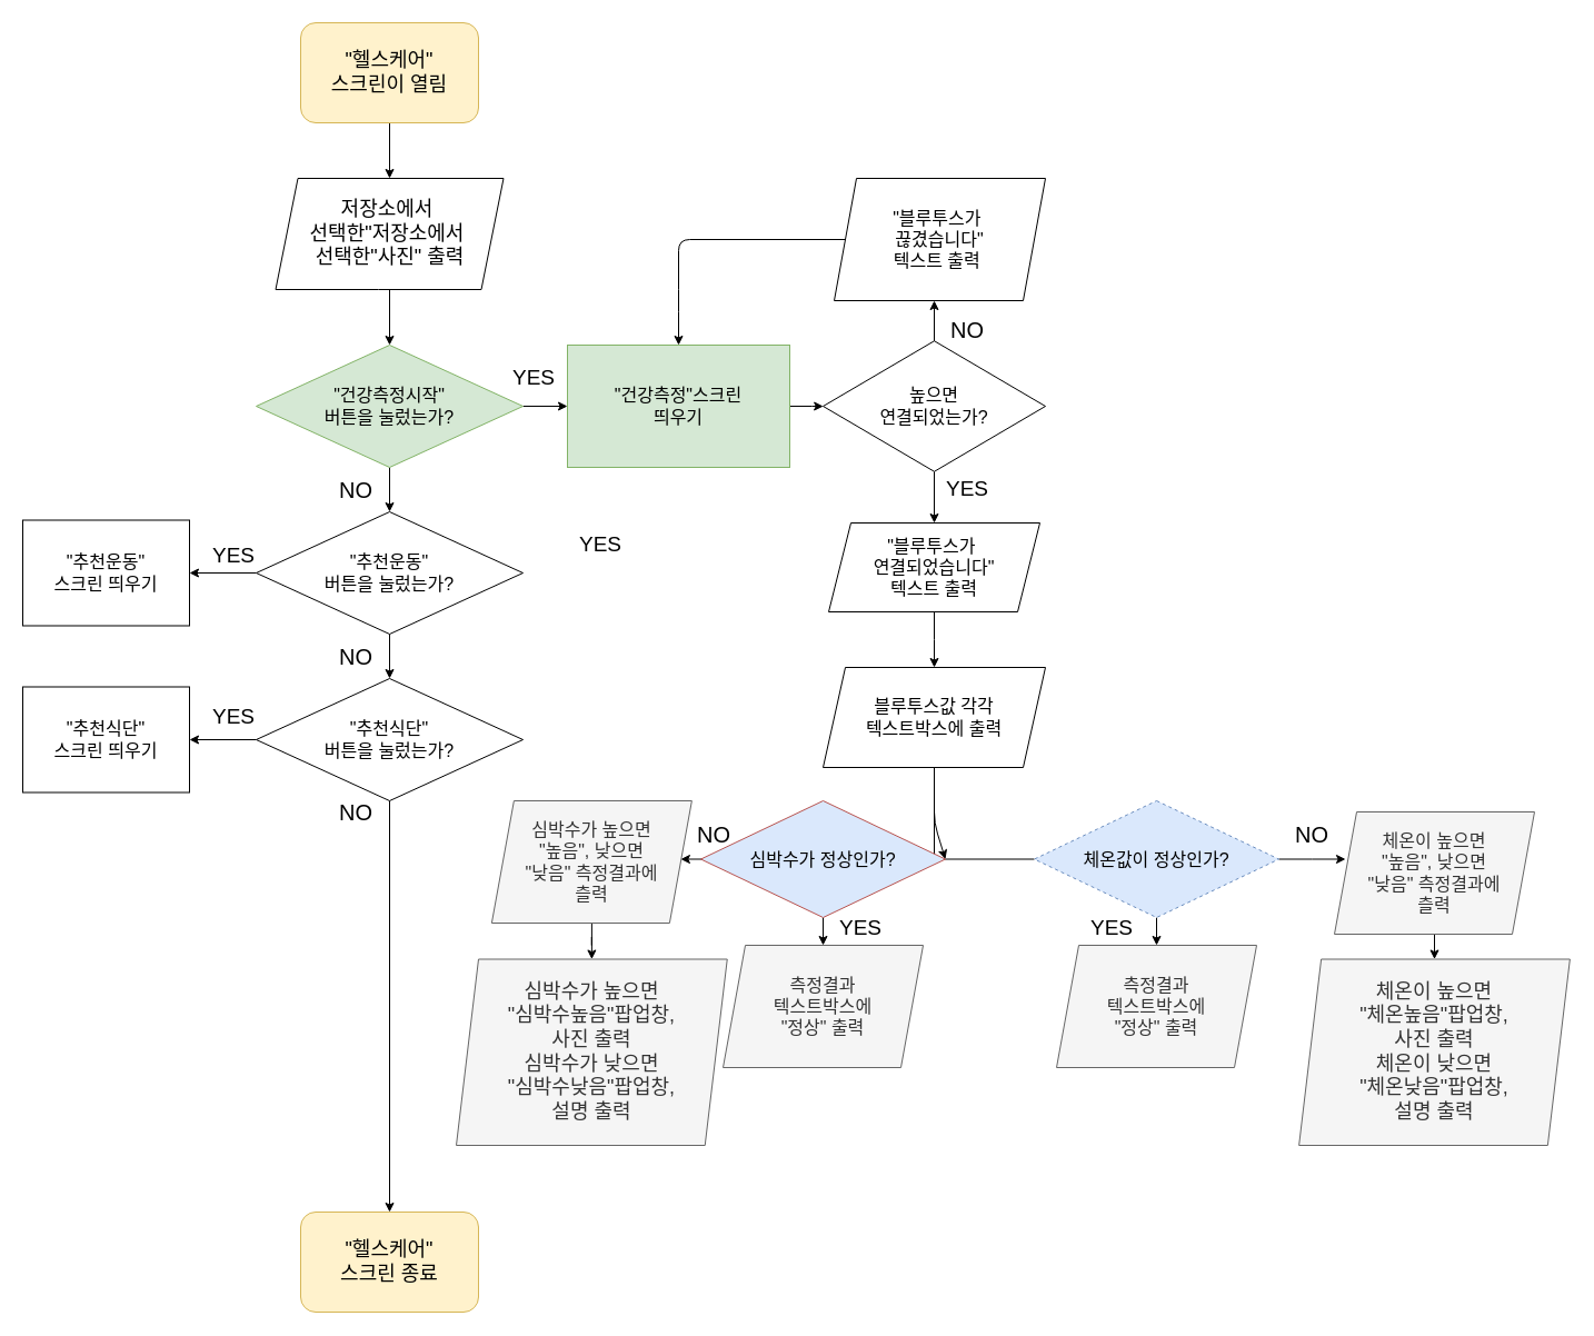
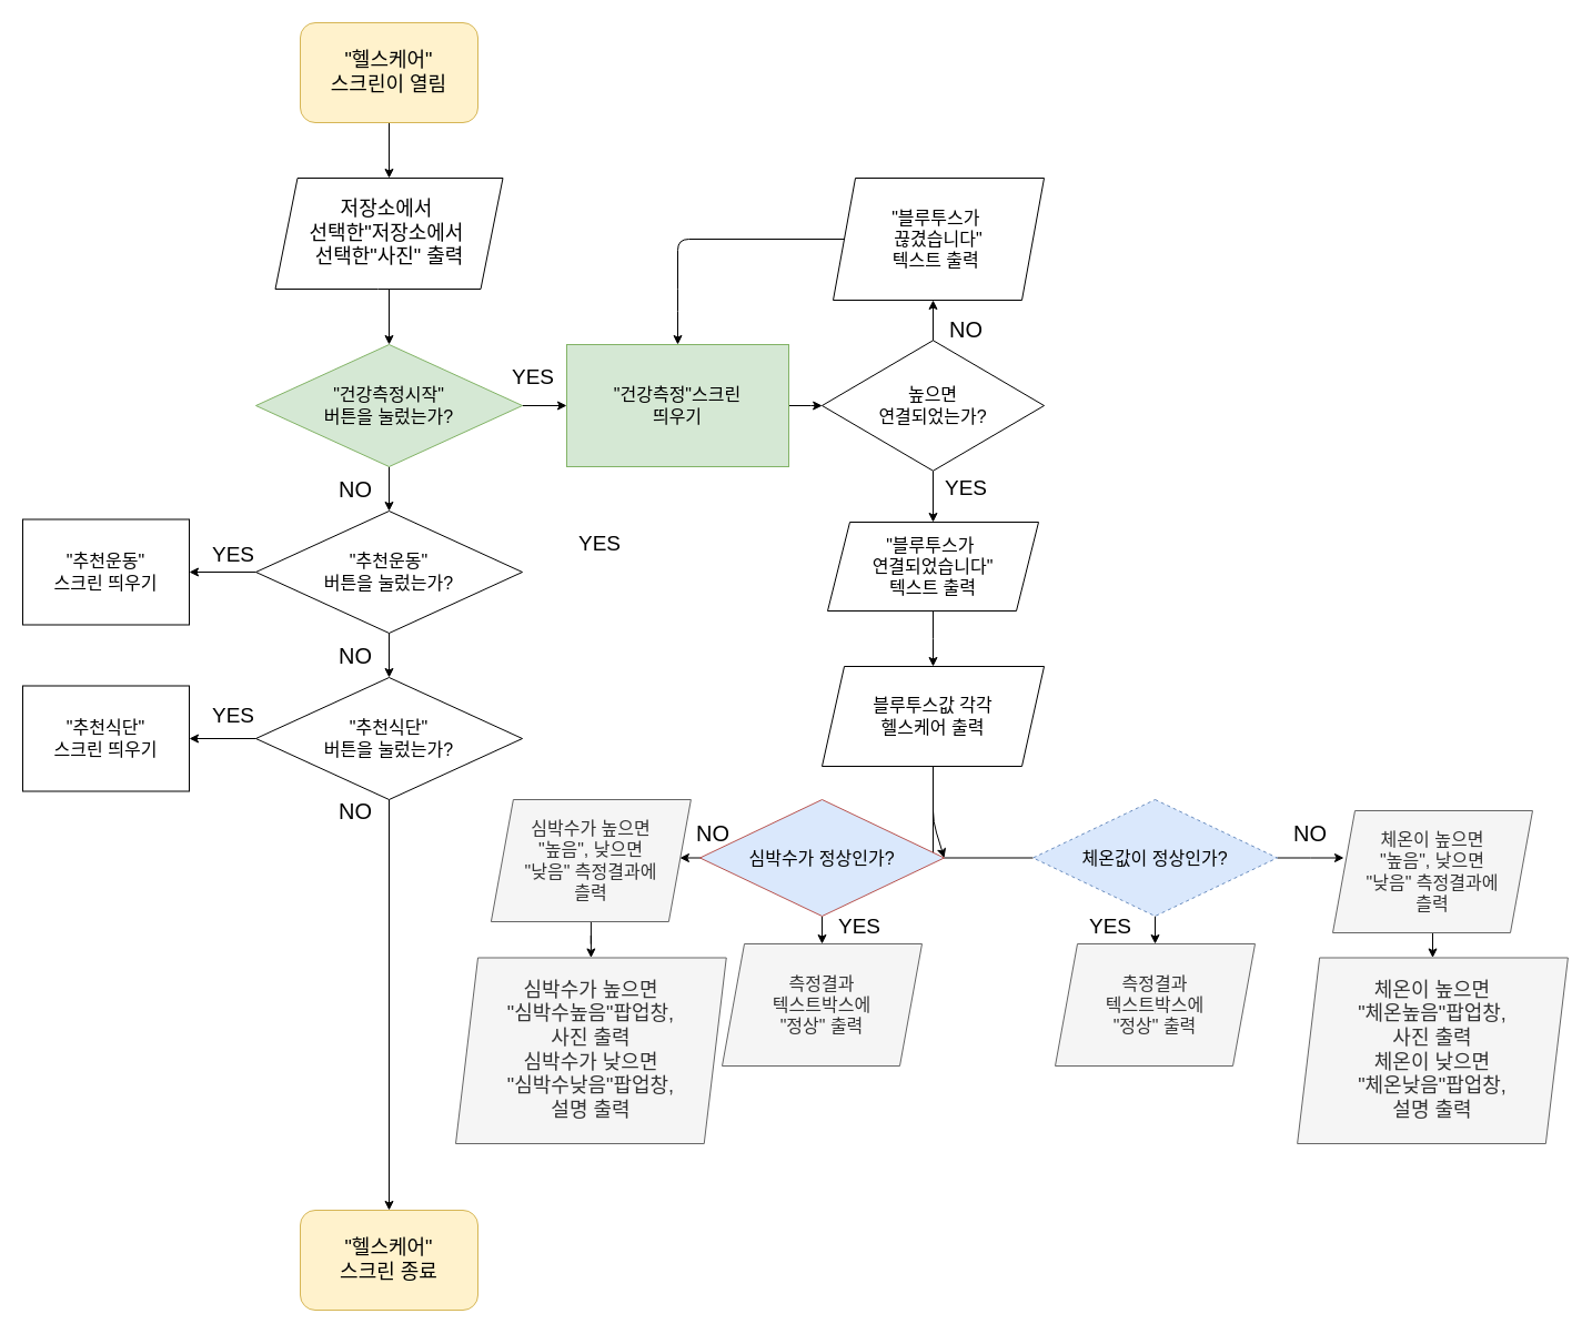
  <mxCell id="0" />
  <mxCell id="1" parent="0" />
  <mxCell id="2" value="" style="edgeStyle=orthogonalEdgeStyle;rounded=0;orthogonalLoop=1;jettySize=auto;html=1;fontSize=16;" parent="1" source="3" target="6" edge="1"><mxGeometry relative="1" as="geometry" /></mxCell>
  <mxCell id="3" value="&quot;헬스케어&quot;&lt;br&gt;스크린이 열림" style="rounded=1;whiteSpace=wrap;html=1;fontSize=18;fillColor=#fff2cc;strokeColor=#d6b656;" parent="1" vertex="1"><mxGeometry x="270" y="20" width="160" height="90" as="geometry" /></mxCell>
  <mxCell id="4" value="" style="edgeStyle=orthogonalEdgeStyle;rounded=0;orthogonalLoop=1;jettySize=auto;html=1;fontSize=16;" parent="1" edge="1"><mxGeometry relative="1" as="geometry"><mxPoint x="360" y="160" as="sourcePoint" /><mxPoint x="360" y="210" as="targetPoint" /></mxGeometry></mxCell>
  <mxCell id="5" value="" style="edgeStyle=orthogonalEdgeStyle;rounded=0;orthogonalLoop=1;jettySize=auto;html=1;fontSize=16;" parent="1" source="6" target="9" edge="1"><mxGeometry relative="1" as="geometry" /></mxCell>
  <mxCell id="6" value="저장소에서&amp;nbsp;&lt;br&gt;선택한&quot;저장소에서&amp;nbsp;&lt;br&gt;선택한&quot;사진&quot; 출력" style="shape=parallelogram;perimeter=parallelogramPerimeter;whiteSpace=wrap;html=1;fixedSize=1;rounded=1;fontSize=18;arcSize=0;" parent="1" vertex="1"><mxGeometry x="247.5" y="160" width="205" height="100" as="geometry" /></mxCell>
  <mxCell id="7" value="" style="edgeStyle=orthogonalEdgeStyle;rounded=0;orthogonalLoop=1;jettySize=auto;html=1;fontSize=16;" parent="1" source="9" target="11" edge="1"><mxGeometry relative="1" as="geometry" /></mxCell>
  <mxCell id="8" value="" style="edgeStyle=orthogonalEdgeStyle;rounded=0;orthogonalLoop=1;jettySize=auto;html=1;fontSize=16;" parent="1" source="9" target="14" edge="1"><mxGeometry relative="1" as="geometry" /></mxCell>
  <mxCell id="9" value="&quot;건강측정시작&quot;&lt;br&gt;버튼을 눌렀는가?" style="rhombus;whiteSpace=wrap;html=1;fontSize=16;fillColor=#d5e8d4;strokeColor=#82b366;" parent="1" vertex="1"><mxGeometry x="230" y="310" width="240" height="110" as="geometry" /></mxCell>
  <mxCell id="10" value="" style="edgeStyle=orthogonalEdgeStyle;rounded=0;orthogonalLoop=1;jettySize=auto;html=1;fontSize=16;" parent="1" source="11" target="20" edge="1"><mxGeometry relative="1" as="geometry" /></mxCell>
  <mxCell id="11" value="&quot;건강측정&quot;스크린&lt;br&gt;띄우기" style="whiteSpace=wrap;html=1;fontSize=16;fillColor=#d5e8d4;strokeColor=#82b366;" parent="1" vertex="1"><mxGeometry x="510" y="310" width="200" height="110" as="geometry" /></mxCell>
  <mxCell id="12" value="" style="edgeStyle=orthogonalEdgeStyle;rounded=0;orthogonalLoop=1;jettySize=auto;html=1;fontSize=16;" parent="1" source="14" target="17" edge="1"><mxGeometry relative="1" as="geometry" /></mxCell>
  <mxCell id="13" value="" style="edgeStyle=orthogonalEdgeStyle;rounded=0;orthogonalLoop=1;jettySize=auto;html=1;fontSize=16;" parent="1" source="14" target="42" edge="1"><mxGeometry relative="1" as="geometry" /></mxCell>
  <mxCell id="14" value="&quot;추천운동&quot;&lt;br&gt;버튼을 눌렀는가?" style="rhombus;whiteSpace=wrap;html=1;fontSize=16;" parent="1" vertex="1"><mxGeometry x="230" y="460" width="240" height="110" as="geometry" /></mxCell>
  <mxCell id="15" value="" style="edgeStyle=orthogonalEdgeStyle;rounded=0;orthogonalLoop=1;jettySize=auto;html=1;fontSize=16;" parent="1" source="17" target="43" edge="1"><mxGeometry relative="1" as="geometry" /></mxCell>
  <mxCell id="16" value="" style="edgeStyle=orthogonalEdgeStyle;rounded=0;orthogonalLoop=1;jettySize=auto;html=1;fontSize=16;" parent="1" source="17" target="44" edge="1"><mxGeometry relative="1" as="geometry" /></mxCell>
  <mxCell id="17" value="&quot;추천식단&quot;&lt;br&gt;버튼을 눌렀는가?" style="rhombus;whiteSpace=wrap;html=1;fontSize=16;" parent="1" vertex="1"><mxGeometry x="230" y="610" width="240" height="110" as="geometry" /></mxCell>
  <mxCell id="18" value="" style="edgeStyle=orthogonalEdgeStyle;rounded=0;orthogonalLoop=1;jettySize=auto;html=1;fontSize=16;" parent="1" edge="1"><mxGeometry relative="1" as="geometry"><mxPoint x="840" y="316.25" as="sourcePoint" /><mxPoint x="840" y="270" as="targetPoint" /></mxGeometry></mxCell>
  <mxCell id="19" value="" style="edgeStyle=orthogonalEdgeStyle;rounded=0;orthogonalLoop=1;jettySize=auto;html=1;fontSize=16;" parent="1" source="20" target="24" edge="1"><mxGeometry relative="1" as="geometry" /></mxCell>
  <mxCell id="20" value="높으면 &lt;br&gt;연결되었는가?" style="rhombus;whiteSpace=wrap;html=1;fontSize=16;" parent="1" vertex="1"><mxGeometry x="740" y="306.25" width="200" height="117.5" as="geometry" /></mxCell>
  <mxCell id="21" value="&lt;span&gt;&quot;블루투스가&amp;nbsp;&lt;/span&gt;&lt;br&gt;&lt;span&gt;끊겼습니다&quot;&lt;/span&gt;&lt;br&gt;&lt;span&gt;텍스트 출력&amp;nbsp;&lt;/span&gt;" style="shape=parallelogram;perimeter=parallelogramPerimeter;whiteSpace=wrap;html=1;fixedSize=1;fontSize=16;" parent="1" vertex="1"><mxGeometry x="750" y="160" width="190" height="110" as="geometry" /></mxCell>
  <mxCell id="22" value="" style="endArrow=classic;html=1;fontSize=16;exitX=0;exitY=0.5;exitDx=0;exitDy=0;" parent="1" source="21" edge="1"><mxGeometry width="50" height="50" relative="1" as="geometry"><mxPoint x="860" y="460" as="sourcePoint" /><mxPoint x="610" y="310" as="targetPoint" /><Array as="points"><mxPoint x="610" y="215" /><mxPoint x="610" y="270" /></Array></mxGeometry></mxCell>
  <mxCell id="23" value="" style="edgeStyle=orthogonalEdgeStyle;rounded=0;orthogonalLoop=1;jettySize=auto;html=1;fontSize=16;" parent="1" source="24" edge="1"><mxGeometry relative="1" as="geometry"><mxPoint x="840" y="600" as="targetPoint" /></mxGeometry></mxCell>
  <mxCell id="24" value="&lt;span&gt;&quot;블루투스가&amp;nbsp;&lt;/span&gt;&lt;br&gt;&lt;span&gt;연결되었습니다&quot;&lt;/span&gt;&lt;br&gt;&lt;span&gt;텍스트 출력&lt;/span&gt;" style="shape=parallelogram;perimeter=parallelogramPerimeter;whiteSpace=wrap;html=1;fixedSize=1;fontSize=16;" parent="1" vertex="1"><mxGeometry x="745" y="470" width="190" height="80" as="geometry" /></mxCell>
  <mxCell id="25" style="edgeStyle=orthogonalEdgeStyle;rounded=0;orthogonalLoop=1;jettySize=auto;html=1;entryX=0;entryY=0.5;entryDx=0;entryDy=0;fontSize=16;endArrow=none;" parent="1" source="26" target="29" edge="1"><mxGeometry relative="1" as="geometry" /></mxCell>
- <mxCell id="26" value="블루투스값 각각&lt;br&gt;텍스트박스에 출력" style="shape=parallelogram;perimeter=parallelogramPerimeter;whiteSpace=wrap;html=1;fixedSize=1;fontSize=16;" parent="1" vertex="1"><mxGeometry x="740" y="600" width="200" height="90" as="geometry" /></mxCell>
+ <mxCell id="26" value="블루투스값 각각&lt;br&gt;헬스케어 출력" style="shape=parallelogram;perimeter=parallelogramPerimeter;whiteSpace=wrap;html=1;fixedSize=1;fontSize=16;" parent="1" vertex="1"><mxGeometry x="740" y="600" width="200" height="90" as="geometry" /></mxCell>
  <mxCell id="27" value="" style="edgeStyle=orthogonalEdgeStyle;rounded=0;orthogonalLoop=1;jettySize=auto;html=1;fontSize=16;" parent="1" source="29" edge="1"><mxGeometry relative="1" as="geometry"><mxPoint x="1210" y="772.5" as="targetPoint" /></mxGeometry></mxCell>
  <mxCell id="28" value="" style="edgeStyle=orthogonalEdgeStyle;rounded=0;orthogonalLoop=1;jettySize=auto;html=1;fontSize=16;" parent="1" source="29" target="39" edge="1"><mxGeometry relative="1" as="geometry" /></mxCell>
  <mxCell id="29" value="체온값이 정상인가?" style="rhombus;whiteSpace=wrap;html=1;fontSize=16;fillColor=#dae8fc;strokeColor=#6c8ebf;dashed=1;" parent="1" vertex="1"><mxGeometry x="930" y="720" width="220" height="105" as="geometry" /></mxCell>
  <mxCell id="30" value="" style="edgeStyle=orthogonalEdgeStyle;rounded=0;orthogonalLoop=1;jettySize=auto;html=1;fontSize=16;" parent="1" edge="1"><mxGeometry relative="1" as="geometry"><mxPoint x="661.88" y="772.5" as="sourcePoint" /><mxPoint x="611.88" y="772.5" as="targetPoint" /></mxGeometry></mxCell>
  <mxCell id="31" value="" style="edgeStyle=orthogonalEdgeStyle;rounded=0;orthogonalLoop=1;jettySize=auto;html=1;fontSize=16;" parent="1" source="32" target="34" edge="1"><mxGeometry relative="1" as="geometry" /></mxCell>
  <mxCell id="32" value="&lt;span&gt;심박수가 정상인가?&lt;/span&gt;" style="rhombus;whiteSpace=wrap;html=1;fontSize=16;fillColor=#dae8fc;strokeColor=#b85450;" parent="1" vertex="1"><mxGeometry x="630" y="720" width="220" height="105" as="geometry" /></mxCell>
  <mxCell id="33" value="" style="endArrow=classic;html=1;fontSize=16;entryX=1;entryY=0.5;entryDx=0;entryDy=0;" parent="1" target="32" edge="1"><mxGeometry width="50" height="50" relative="1" as="geometry"><mxPoint x="840" y="690" as="sourcePoint" /><mxPoint x="910" y="540" as="targetPoint" /><Array as="points"><mxPoint x="840" y="740" /></Array></mxGeometry></mxCell>
  <mxCell id="34" value="측정결과&lt;br&gt;텍스트박스에&lt;br&gt;&quot;정상&quot; 출력" style="shape=parallelogram;perimeter=parallelogramPerimeter;whiteSpace=wrap;html=1;fixedSize=1;fontSize=16;fillColor=#f5f5f5;strokeColor=#666666;fontColor=#333333;" parent="1" vertex="1"><mxGeometry x="650" y="850" width="180" height="110" as="geometry" /></mxCell>
  <mxCell id="35" value="" style="edgeStyle=orthogonalEdgeStyle;rounded=0;orthogonalLoop=1;jettySize=auto;html=1;fontSize=16;" parent="1" source="36" target="40" edge="1"><mxGeometry relative="1" as="geometry" /></mxCell>
  <mxCell id="36" value="심박수가 높으면&lt;br&gt;&quot;높음&quot;, 낮으면&lt;br&gt;&quot;낮음&quot; 측정결과에&lt;br&gt;츨력" style="shape=parallelogram;perimeter=parallelogramPerimeter;whiteSpace=wrap;html=1;fixedSize=1;fontSize=16;fillColor=#f5f5f5;strokeColor=#666666;fontColor=#333333;" parent="1" vertex="1"><mxGeometry x="441.88" y="720" width="180" height="110" as="geometry" /></mxCell>
  <mxCell id="37" value="" style="edgeStyle=orthogonalEdgeStyle;rounded=0;orthogonalLoop=1;jettySize=auto;html=1;fontSize=16;" parent="1" source="38" target="41" edge="1"><mxGeometry relative="1" as="geometry" /></mxCell>
  <mxCell id="38" value="체온이 높으면&lt;br&gt;&quot;높음&quot;, 낮으면&lt;br&gt;&quot;낮음&quot; 측정결과에&lt;br&gt;츨력" style="shape=parallelogram;perimeter=parallelogramPerimeter;whiteSpace=wrap;html=1;fixedSize=1;fontSize=16;fillColor=#f5f5f5;strokeColor=#666666;fontColor=#333333;" parent="1" vertex="1"><mxGeometry x="1200" y="730" width="180" height="110" as="geometry" /></mxCell>
  <mxCell id="39" value="측정결과&lt;br&gt;텍스트박스에&lt;br&gt;&quot;정상&quot; 출력" style="shape=parallelogram;perimeter=parallelogramPerimeter;whiteSpace=wrap;html=1;fixedSize=1;fontSize=16;fillColor=#f5f5f5;strokeColor=#666666;fontColor=#333333;" parent="1" vertex="1"><mxGeometry x="950" y="850" width="180" height="110" as="geometry" /></mxCell>
  <mxCell id="40" value="&lt;font style=&quot;font-size: 18px&quot;&gt;심박수가 높으면&lt;br&gt;&quot;심박수높음&quot;팝업창,&lt;br&gt;사진 출력&lt;br&gt;심박수가 낮으면&lt;br&gt;&quot;심박수낮음&quot;팝업창,&lt;br&gt;설명 출력&lt;/font&gt;" style="shape=parallelogram;perimeter=parallelogramPerimeter;whiteSpace=wrap;html=1;fixedSize=1;fontSize=16;fillColor=#f5f5f5;strokeColor=#666666;fontColor=#333333;" parent="1" vertex="1"><mxGeometry x="410" y="862.5" width="243.75" height="167.5" as="geometry" /></mxCell>
  <mxCell id="41" value="&lt;font style=&quot;font-size: 18px&quot;&gt;체온이 높으면&lt;br&gt;&quot;체온높음&quot;팝업창,&lt;br&gt;사진 출력&lt;br&gt;체온이 낮으면&lt;br&gt;&quot;체온낮음&quot;팝업창,&lt;br&gt;설명 출력&lt;/font&gt;" style="shape=parallelogram;perimeter=parallelogramPerimeter;whiteSpace=wrap;html=1;fixedSize=1;fontSize=16;fillColor=#f5f5f5;strokeColor=#666666;fontColor=#333333;" parent="1" vertex="1"><mxGeometry x="1168.12" y="862.5" width="243.75" height="167.5" as="geometry" /></mxCell>
  <mxCell id="42" value="&quot;추천운동&quot;&lt;br&gt;스크린 띄우기" style="whiteSpace=wrap;html=1;fontSize=16;" parent="1" vertex="1"><mxGeometry x="20" y="467.5" width="150" height="95" as="geometry" /></mxCell>
  <mxCell id="43" value="&quot;추천식단&quot;&lt;br&gt;스크린 띄우기" style="whiteSpace=wrap;html=1;fontSize=16;" parent="1" vertex="1"><mxGeometry x="20" y="617.5" width="150" height="95" as="geometry" /></mxCell>
  <mxCell id="44" value="&quot;헬스케어&quot;&lt;br&gt;스크린 종료" style="rounded=1;whiteSpace=wrap;html=1;fontSize=18;fillColor=#fff2cc;strokeColor=#d6b656;" parent="1" vertex="1"><mxGeometry x="270" y="1090" width="160" height="90" as="geometry" /></mxCell>
  <mxCell id="45" value="NO" style="text;html=1;strokeColor=none;fillColor=none;align=center;verticalAlign=middle;whiteSpace=wrap;rounded=0;fontSize=20;" vertex="1" parent="1"><mxGeometry x="300" y="430" width="40" height="20" as="geometry" /></mxCell>
  <mxCell id="46" value="NO" style="text;html=1;strokeColor=none;fillColor=none;align=center;verticalAlign=middle;whiteSpace=wrap;rounded=0;fontSize=20;" vertex="1" parent="1"><mxGeometry x="300" y="580" width="40" height="20" as="geometry" /></mxCell>
  <mxCell id="47" value="NO" style="text;html=1;strokeColor=none;fillColor=none;align=center;verticalAlign=middle;whiteSpace=wrap;rounded=0;fontSize=20;" vertex="1" parent="1"><mxGeometry x="300" y="720" width="40" height="20" as="geometry" /></mxCell>
  <mxCell id="48" value="YES" style="text;html=1;strokeColor=none;fillColor=none;align=center;verticalAlign=middle;whiteSpace=wrap;rounded=0;fontSize=19;" vertex="1" parent="1"><mxGeometry x="520" y="480" width="40" height="20" as="geometry" /></mxCell>
  <mxCell id="49" value="YES" style="text;html=1;strokeColor=none;fillColor=none;align=center;verticalAlign=middle;whiteSpace=wrap;rounded=0;fontSize=19;" vertex="1" parent="1"><mxGeometry x="460" y="330" width="40" height="20" as="geometry" /></mxCell>
  <mxCell id="50" value="YES" style="text;html=1;strokeColor=none;fillColor=none;align=center;verticalAlign=middle;whiteSpace=wrap;rounded=0;fontSize=19;" vertex="1" parent="1"><mxGeometry x="190" y="490" width="40" height="20" as="geometry" /></mxCell>
  <mxCell id="51" value="YES" style="text;html=1;strokeColor=none;fillColor=none;align=center;verticalAlign=middle;whiteSpace=wrap;rounded=0;fontSize=19;" vertex="1" parent="1"><mxGeometry x="190" y="635" width="40" height="20" as="geometry" /></mxCell>
  <mxCell id="52" value="YES" style="text;html=1;strokeColor=none;fillColor=none;align=center;verticalAlign=middle;whiteSpace=wrap;rounded=0;fontSize=19;" vertex="1" parent="1"><mxGeometry x="850" y="430" width="40" height="20" as="geometry" /></mxCell>
  <mxCell id="53" value="NO" style="text;html=1;strokeColor=none;fillColor=none;align=center;verticalAlign=middle;whiteSpace=wrap;rounded=0;fontSize=20;" vertex="1" parent="1"><mxGeometry x="850" y="286.25" width="40" height="20" as="geometry" /></mxCell>
  <mxCell id="54" value="YES" style="text;html=1;strokeColor=none;fillColor=none;align=center;verticalAlign=middle;whiteSpace=wrap;rounded=0;fontSize=19;" vertex="1" parent="1"><mxGeometry x="753.5" y="825" width="40" height="20" as="geometry" /></mxCell>
  <mxCell id="55" value="NO" style="text;html=1;strokeColor=none;fillColor=none;align=center;verticalAlign=middle;whiteSpace=wrap;rounded=0;fontSize=20;" vertex="1" parent="1"><mxGeometry x="621.88" y="740" width="40" height="20" as="geometry" /></mxCell>
  <mxCell id="56" value="NO" style="text;html=1;strokeColor=none;fillColor=none;align=center;verticalAlign=middle;whiteSpace=wrap;rounded=0;fontSize=20;" vertex="1" parent="1"><mxGeometry x="1160" y="740" width="40" height="20" as="geometry" /></mxCell>
  <mxCell id="57" value="YES" style="text;html=1;strokeColor=none;fillColor=none;align=center;verticalAlign=middle;whiteSpace=wrap;rounded=0;fontSize=19;" vertex="1" parent="1"><mxGeometry x="980" y="825" width="40" height="20" as="geometry" /></mxCell>
